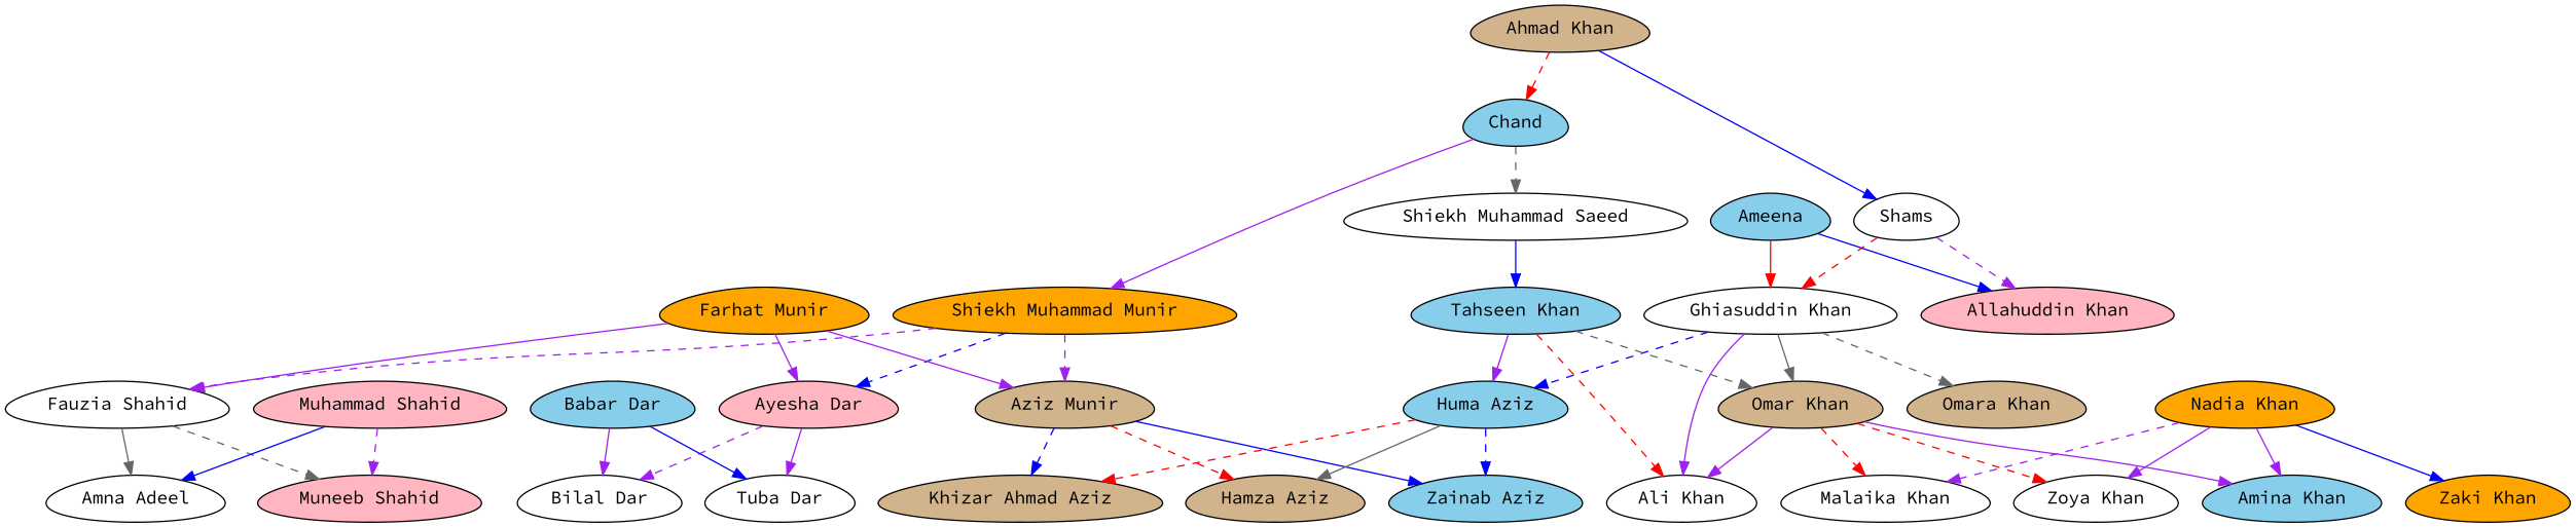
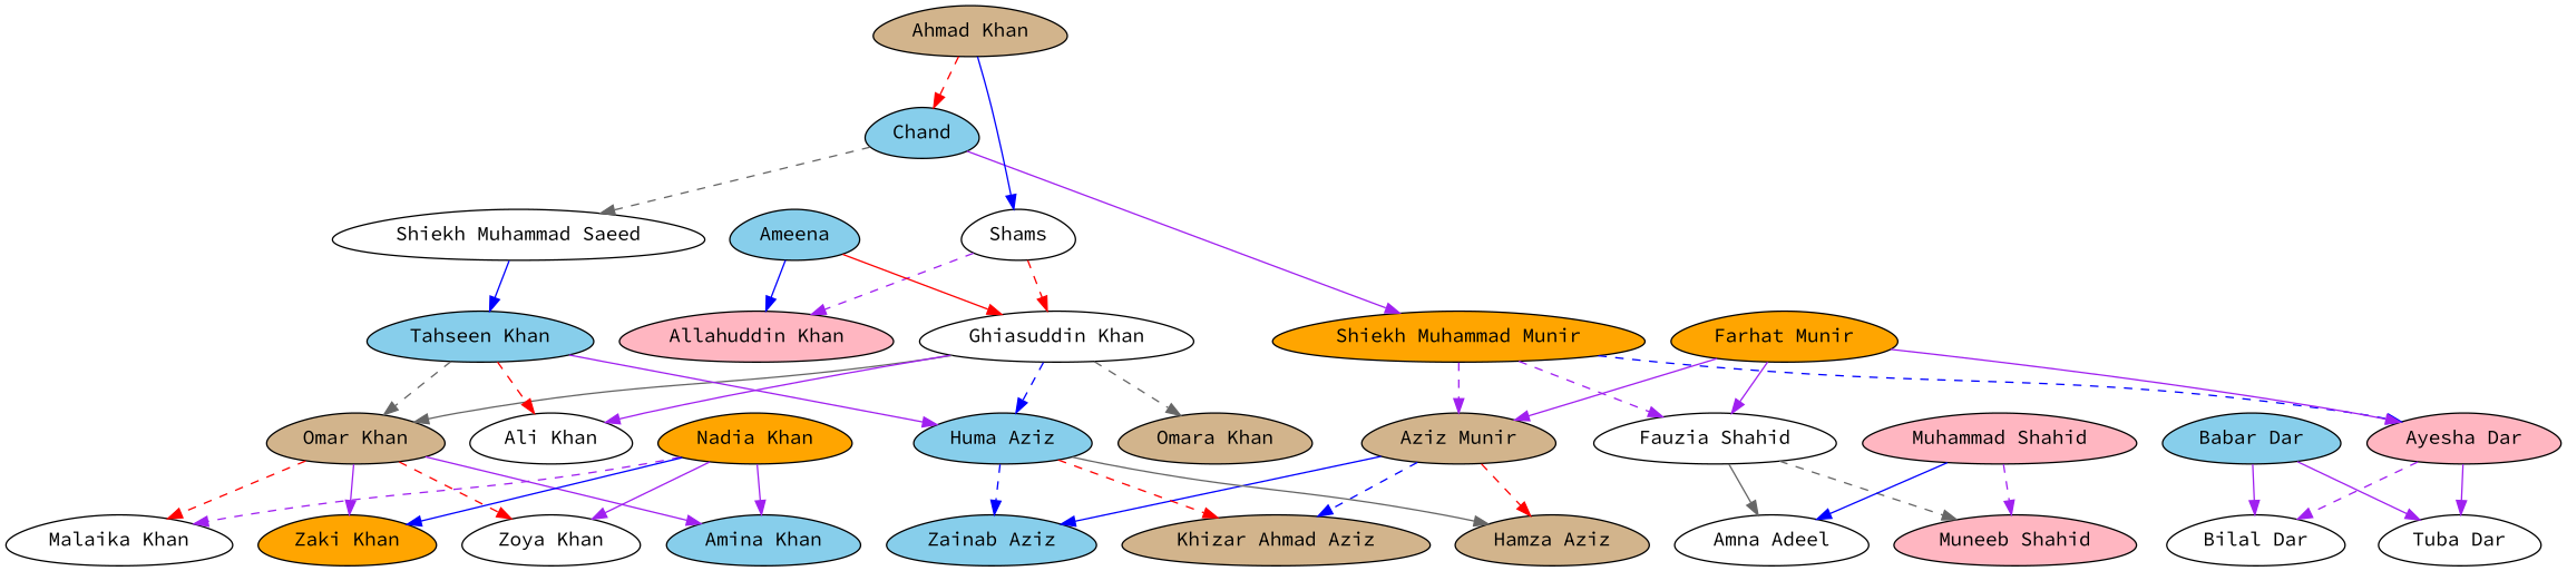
  digraph {
    fontname="Source Code Pro"
    node [fillcolor=white fontname="Source Code Pro" shape=egg style=filled]
    edge [color=purple fontname="Source Code Pro" style=solid]
    "Aziz Munir" [fillcolor=tan]
    "Hamza Aziz" [fillcolor=tan]
    "Zainab Aziz" [fillcolor=skyblue]
    "Khizar Ahmad Aziz" [fillcolor=tan]
    "Huma Aziz" [fillcolor=skyblue]
    "Ghiasuddin Khan"
    "Omar Khan" [fillcolor=tan]
    "Ali Khan"
    "Omara Khan" [fillcolor=tan]
    "Zoya Khan"
    "Amina Khan" [fillcolor=skyblue]
    "Malaika Khan"
    "Zaki Khan" [fillcolor=orange]
    "Shiekh Muhammad Munir" [fillcolor=orange]
    "Fauzia Shahid"
    "Ayesha Dar" [fillcolor=lightpink]
    "Muneeb Shahid" [fillcolor=lightpink]
    "Amna Adeel"
    "Bilal Dar"
    "Tuba Dar"
    "Tahseen Khan" [fillcolor=skyblue]
    "Nadia Khan" [fillcolor=orange]
    "Shiekh Muhammad Saeed"
    Chand [fillcolor=skyblue]
    Shams
    "Allahuddin Khan" [fillcolor=lightpink]
    "Ahmad Khan" [fillcolor=tan]
    "Farhat Munir" [fillcolor=orange]
    "Babar Dar" [fillcolor=skyblue]
    "Muhammad Shahid" [fillcolor=lightpink]
    Ameena [fillcolor=skyblue]
    "Aziz Munir" -> "Hamza Aziz" [color=red style=dashed]
    "Aziz Munir" -> "Zainab Aziz" [color=blue]
    "Aziz Munir" -> "Khizar Ahmad Aziz" [color=blue style=dashed]
    "Huma Aziz" -> "Hamza Aziz" [color=gray40]
    "Huma Aziz" -> "Zainab Aziz" [color=blue style=dashed]
    "Huma Aziz" -> "Khizar Ahmad Aziz" [color=red style=dashed]
    "Ghiasuddin Khan" -> "Huma Aziz" [color=blue style=dashed]
    "Ghiasuddin Khan" -> "Omar Khan" [color=gray40]
    "Ghiasuddin Khan" -> "Ali Khan"
    "Ghiasuddin Khan" -> "Omara Khan" [color=gray40 style=dashed]
    "Omar Khan" -> "Zoya Khan" [color=red style=dashed]
    "Omar Khan" -> "Amina Khan"
    "Omar Khan" -> "Malaika Khan" [color=red style=dashed]
-   "Omar Khan" -> "Ali Khan"
+   "Omar Khan" -> "Zaki Khan"
    "Shiekh Muhammad Munir" -> "Aziz Munir" [style=dashed]
    "Shiekh Muhammad Munir" -> "Fauzia Shahid" [style=dashed]
    "Shiekh Muhammad Munir" -> "Ayesha Dar" [color=blue style=dashed]
    "Fauzia Shahid" -> "Muneeb Shahid" [color=gray40 style=dashed]
    "Fauzia Shahid" -> "Amna Adeel" [color=gray40]
    "Ayesha Dar" -> "Bilal Dar" [style=dashed]
    "Ayesha Dar" -> "Tuba Dar"
    "Tahseen Khan" -> "Huma Aziz"
    "Tahseen Khan" -> "Omar Khan" [color=gray40 style=dashed]
    "Tahseen Khan" -> "Ali Khan" [color=red style=dashed]
    "Nadia Khan" -> "Zoya Khan"
    "Nadia Khan" -> "Amina Khan"
    "Nadia Khan" -> "Malaika Khan" [style=dashed]
    "Nadia Khan" -> "Zaki Khan" [color=blue]
    "Shiekh Muhammad Saeed" -> "Tahseen Khan" [color=blue]
    Chand -> "Shiekh Muhammad Munir"
    Chand -> "Shiekh Muhammad Saeed" [color=gray40 style=dashed]
    Shams -> "Ghiasuddin Khan" [color=red style=dashed]
    Shams -> "Allahuddin Khan" [style=dashed]
    "Ahmad Khan" -> Chand [color=red style=dashed]
    "Ahmad Khan" -> Shams [color=blue]
    "Farhat Munir" -> "Aziz Munir"
    "Farhat Munir" -> "Fauzia Shahid"
    "Farhat Munir" -> "Ayesha Dar"
    "Babar Dar" -> "Bilal Dar"
-   "Babar Dar" -> "Tuba Dar" [color=blue]
+   "Babar Dar" -> "Tuba Dar"
    "Muhammad Shahid" -> "Muneeb Shahid" [style=dashed]
    "Muhammad Shahid" -> "Amna Adeel" [color=blue]
    Ameena -> "Ghiasuddin Khan" [color=red]
    Ameena -> "Allahuddin Khan" [color=blue]
  }
